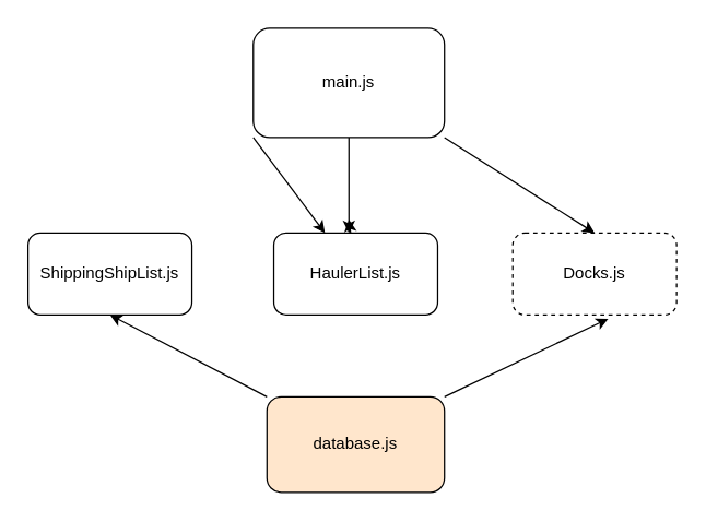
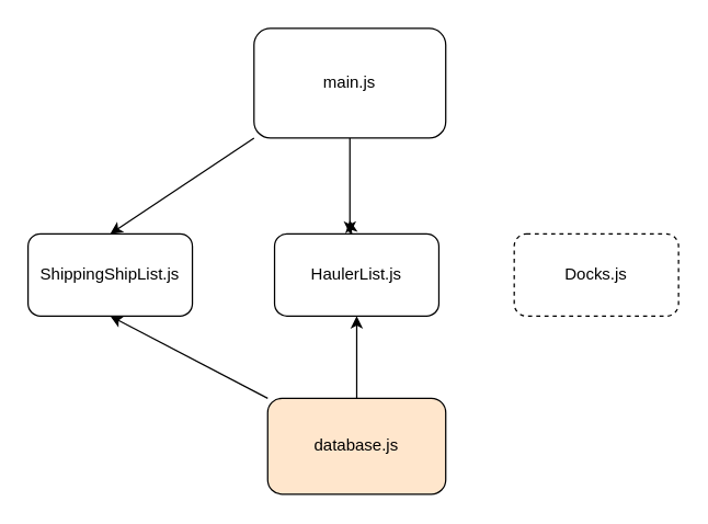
  <mxCell id="0" />
  <mxCell id="1" parent="0" />
- <mxCell id="2" style="edgeStyle=none;html=1;exitX=0;exitY=1;exitDx=0;exitDy=0;" edge="1" parent="1" source="5" target="9"><mxGeometry relative="1" as="geometry" /></mxCell>
- <mxCell id="3" style="edgeStyle=none;html=1;exitX=1;exitY=1;exitDx=0;exitDy=0;entryX=0.5;entryY=0;entryDx=0;entryDy=0;" edge="1" parent="1" source="5" target="7"><mxGeometry relative="1" as="geometry" /></mxCell>
+ <mxCell id="2" style="edgeStyle=none;html=1;exitX=0;exitY=1;exitDx=0;exitDy=0;entryX=0.5;entryY=0;entryDx=0;entryDy=0;" edge="1" parent="1" source="5" target="6"><mxGeometry relative="1" as="geometry" /></mxCell>
  <mxCell id="4" style="edgeStyle=none;html=1;exitX=0.5;exitY=1;exitDx=0;exitDy=0;" edge="1" parent="1" source="5"><mxGeometry relative="1" as="geometry"><mxPoint x="255" y="170" as="targetPoint" /></mxGeometry></mxCell>
  <mxCell id="5" value="main.js" style="rounded=1;whiteSpace=wrap;html=1;" vertex="1" parent="1"><mxGeometry x="185" y="20" width="140" height="80" as="geometry" /></mxCell>
  <mxCell id="6" value="ShippingShipList.js" style="rounded=1;whiteSpace=wrap;html=1;" vertex="1" parent="1"><mxGeometry x="20" y="170" width="120" height="60" as="geometry" /></mxCell>
  <mxCell id="7" value="Docks.js" style="rounded=1;whiteSpace=wrap;html=1;dashed=1;" vertex="1" parent="1"><mxGeometry x="375" y="170" width="120" height="60" as="geometry" /></mxCell>
  <mxCell id="8" style="edgeStyle=none;html=1;" edge="1" parent="1" source="9"><mxGeometry relative="1" as="geometry"><mxPoint x="255" y="160" as="targetPoint" /></mxGeometry></mxCell>
  <mxCell id="9" value="HaulerList.js" style="rounded=1;whiteSpace=wrap;html=1;" vertex="1" parent="1"><mxGeometry x="200" y="170" width="120" height="60" as="geometry" /></mxCell>
- <mxCell id="10" style="edgeStyle=none;html=1;exitX=1;exitY=0;exitDx=0;exitDy=0;entryX=0.583;entryY=1.047;entryDx=0;entryDy=0;entryPerimeter=0;" edge="1" parent="1" source="13" target="7"><mxGeometry relative="1" as="geometry" /></mxCell>
+ <mxCell id="11" style="edgeStyle=none;html=1;exitX=0.5;exitY=0;exitDx=0;exitDy=0;entryX=0.5;entryY=1;entryDx=0;entryDy=0;" edge="1" parent="1" source="13" target="9"><mxGeometry relative="1" as="geometry" /></mxCell>
  <mxCell id="12" style="edgeStyle=none;html=1;exitX=0;exitY=0;exitDx=0;exitDy=0;entryX=0.5;entryY=1;entryDx=0;entryDy=0;" edge="1" parent="1" source="13" target="6"><mxGeometry relative="1" as="geometry" /></mxCell>
  <mxCell id="13" value="database.js" style="rounded=1;whiteSpace=wrap;html=1;fillColor=#ffe6cc;" vertex="1" parent="1"><mxGeometry x="195" y="290" width="130" height="70" as="geometry" /></mxCell>
